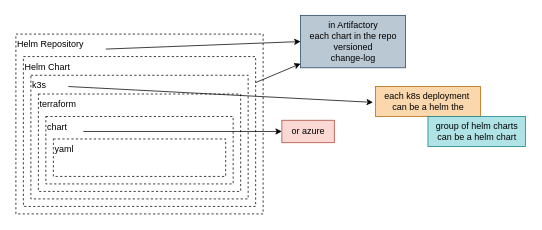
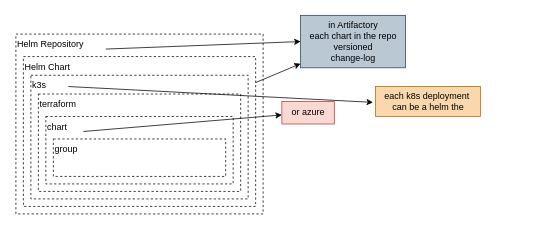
  <mxCell id="0" />
  <mxCell id="1" parent="0" />
  <mxCell id="2" value="&lt;span style=&quot;&quot;&gt;Helm Repository&lt;/span&gt;" style="rounded=0;whiteSpace=wrap;html=1;fillColor=none;dashed=1;verticalAlign=top;align=left;" vertex="1" parent="1"><mxGeometry x="20" y="45" width="330" height="240" as="geometry" /></mxCell>
  <mxCell id="3" value="Helm Chart" style="whiteSpace=wrap;html=1;dashed=1;textDirection=ltr;verticalAlign=top;align=left;fillColor=none;gradientColor=default;strokeColor=default;sketch=0;" vertex="1" parent="1"><mxGeometry x="30" y="75" width="310" height="200" as="geometry" /></mxCell>
  <mxCell id="4" value="k3s" style="whiteSpace=wrap;html=1;dashed=1;textDirection=ltr;verticalAlign=top;align=left;fillColor=none;gradientColor=default;strokeColor=default;sketch=0;" vertex="1" parent="1"><mxGeometry x="40" y="100" width="290" height="165" as="geometry" /></mxCell>
  <mxCell id="5" value="terraform" style="whiteSpace=wrap;html=1;dashed=1;textDirection=ltr;verticalAlign=top;align=left;fillColor=none;gradientColor=default;strokeColor=default;sketch=0;" vertex="1" parent="1"><mxGeometry x="50" y="125" width="270" height="130" as="geometry" /></mxCell>
  <mxCell id="6" value="chart" style="whiteSpace=wrap;html=1;dashed=1;textDirection=ltr;verticalAlign=top;align=left;fillColor=none;gradientColor=default;strokeColor=default;sketch=0;" vertex="1" parent="1"><mxGeometry x="60" y="155" width="250" height="90" as="geometry" /></mxCell>
- <mxCell id="7" value="yaml" style="whiteSpace=wrap;html=1;dashed=1;textDirection=ltr;verticalAlign=top;align=left;fillColor=none;gradientColor=default;strokeColor=default;sketch=0;" vertex="1" parent="1"><mxGeometry x="70" y="185" width="230" height="50" as="geometry" /></mxCell>
+ <mxCell id="7" value="group" style="whiteSpace=wrap;html=1;dashed=1;textDirection=ltr;verticalAlign=top;align=left;fillColor=none;gradientColor=default;strokeColor=default;sketch=0;" vertex="1" parent="1"><mxGeometry x="70" y="185" width="230" height="50" as="geometry" /></mxCell>
  <mxCell id="8" value="" style="endArrow=classic;html=1;rounded=0;" edge="1" parent="1"><mxGeometry width="50" height="50" relative="1" as="geometry"><mxPoint x="140" y="65" as="sourcePoint" /><mxPoint x="400" y="55" as="targetPoint" /></mxGeometry></mxCell>
  <mxCell id="9" value="in Artifactory&lt;br&gt;each chart in the repo&lt;br&gt;versioned&lt;br&gt;change-log" style="text;html=1;align=center;verticalAlign=middle;resizable=0;points=[];autosize=1;strokeColor=#23445d;fillColor=#bac8d3;" vertex="1" parent="1"><mxGeometry x="400" y="20" width="140" height="70" as="geometry" /></mxCell>
  <mxCell id="10" value="" style="endArrow=classic;html=1;rounded=0;" edge="1" parent="1" source="3" target="9"><mxGeometry width="50" height="50" relative="1" as="geometry"><mxPoint x="100" y="115" as="sourcePoint" /><mxPoint x="150" y="65" as="targetPoint" /></mxGeometry></mxCell>
- <mxCell id="11" value="or azure" style="text;html=1;align=center;verticalAlign=middle;resizable=0;points=[];autosize=1;strokeColor=#ae4132;fillColor=#fad9d5;" vertex="1" parent="1"><mxGeometry x="375" y="160" width="70" height="30" as="geometry" /></mxCell>
+ <mxCell id="11" value="or azure" style="text;html=1;align=center;verticalAlign=middle;resizable=0;points=[];autosize=1;strokeColor=#ae4132;fillColor=#fad9d5;" vertex="1" parent="1"><mxGeometry x="375" y="135" width="70" height="30" as="geometry" /></mxCell>
  <mxCell id="12" value="" style="endArrow=classic;html=1;rounded=0;" edge="1" parent="1" target="11"><mxGeometry width="50" height="50" relative="1" as="geometry"><mxPoint x="110" y="175" as="sourcePoint" /><mxPoint x="160" y="125" as="targetPoint" /></mxGeometry></mxCell>
  <mxCell id="13" value="each k8s deployment&amp;nbsp;&lt;br&gt;can be a helm the" style="text;html=1;align=center;verticalAlign=middle;resizable=0;points=[];autosize=1;strokeColor=#b46504;fillColor=#fad7ac;" vertex="1" parent="1"><mxGeometry x="500" y="115" width="140" height="40" as="geometry" /></mxCell>
- <mxCell id="14" value="group of helm charts&lt;br&gt;can be a helm chart" style="text;html=1;align=center;verticalAlign=middle;resizable=0;points=[];autosize=1;strokeColor=#0e8088;fillColor=#b0e3e6;" vertex="1" parent="1"><mxGeometry x="570" y="155" width="130" height="40" as="geometry" /></mxCell>
  <mxCell id="15" value="" style="endArrow=classic;html=1;rounded=0;entryX=-0.024;entryY=0.529;entryDx=0;entryDy=0;entryPerimeter=0;" edge="1" parent="1" target="13"><mxGeometry width="50" height="50" relative="1" as="geometry"><mxPoint x="90" y="115" as="sourcePoint" /><mxPoint x="140" y="65" as="targetPoint" /></mxGeometry></mxCell>
